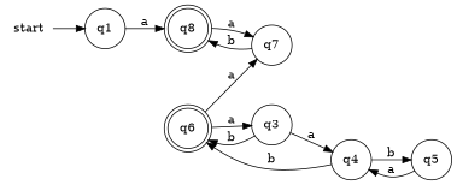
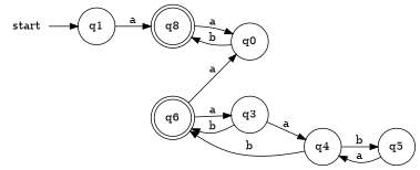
  digraph {
    rankdir=LR
    node [shape=circle]
    start [shape=none]
    q1
    q8 [shape=doublecircle]
-   q7
+   q7 [label=q0]
    q3
    q4
    q6 [shape=doublecircle]
    q5
    start -> q1
    q1 -> q8 [label=a]
    q8 -> q7 [label=a]
    q7 -> q8 [label=b]
    q3 -> q4 [label=a]
    q3 -> q6 [label=b]
    q4 -> q6 [label=b]
    q4 -> q5 [label=b]
    q6 -> q7 [label=a]
    q6 -> q3 [label=a]
    q5 -> q4 [label=a]
  }
